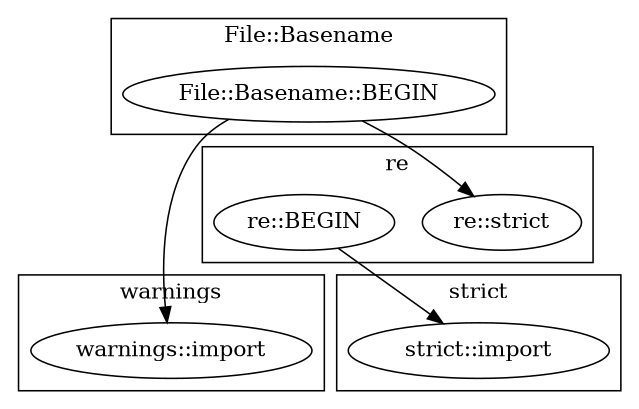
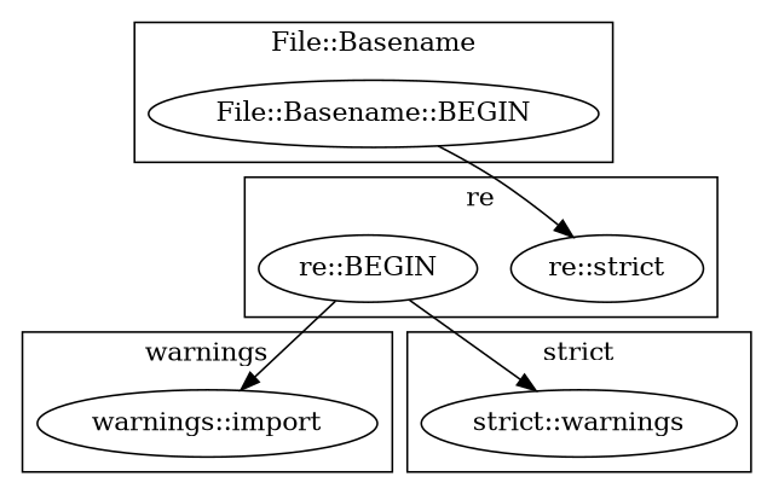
  digraph {
    "warnings::import"
    n2 [label="re::strict"]
    "re::BEGIN"
-   "strict::import"
+   "strict::import" [label="strict::warnings"]
    "File::Basename::BEGIN"
    subgraph cluster_1 {
      label=warnings
      "warnings::import"
    }
    subgraph cluster_2 {
      label=re
      n2
      "re::BEGIN"
    }
    subgraph cluster_3 {
      label="strict"
      "strict::import"
    }
    subgraph cluster_4 {
      label="File::Basename"
      "File::Basename::BEGIN"
    }
-   "File::Basename::BEGIN" -> "warnings::import"
+   "re::BEGIN" -> "warnings::import"
    "re::BEGIN" -> "strict::import"
    "File::Basename::BEGIN" -> n2
  }
